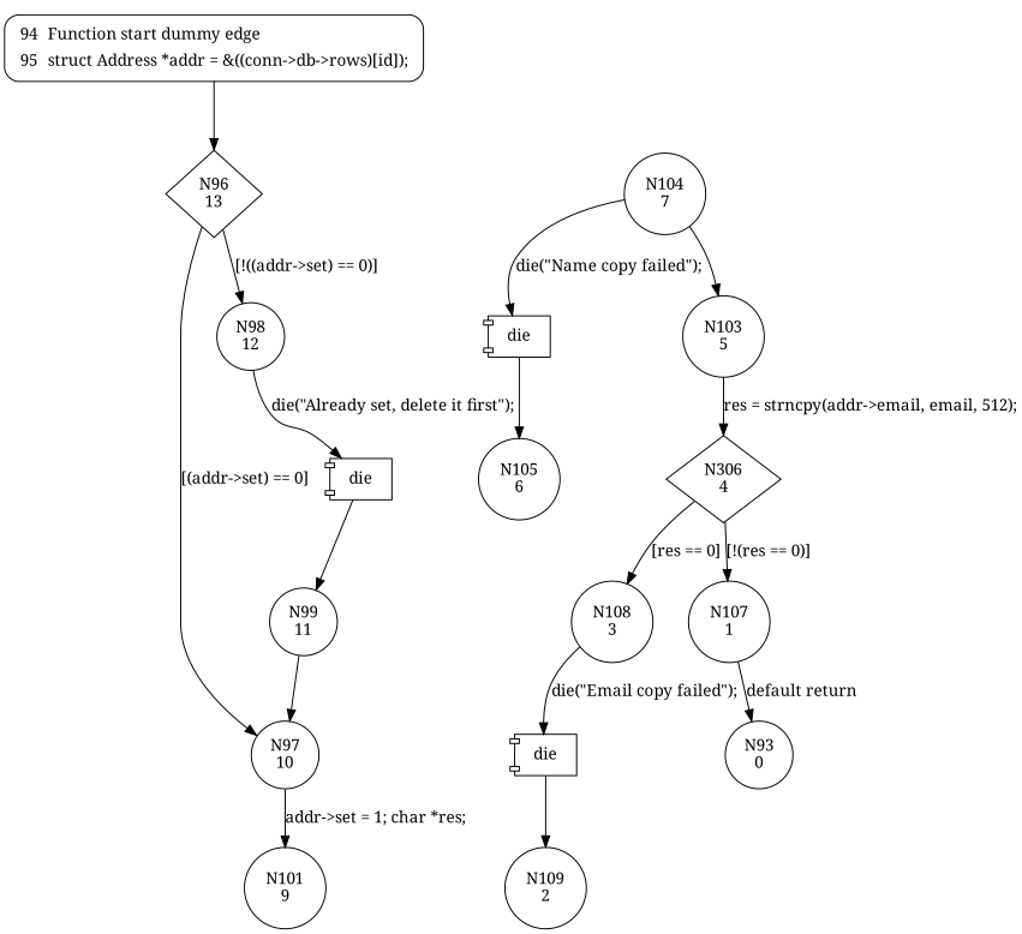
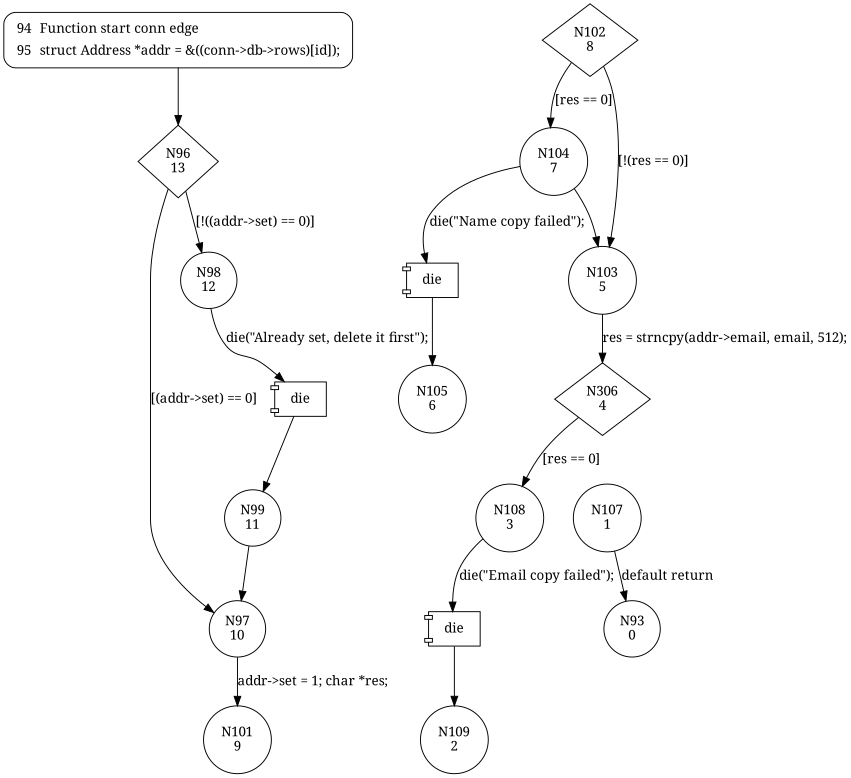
  digraph {
    fontname="Noto Serif"
    node [fontname="Noto Serif" shape=circle]
    edge [fontname="Noto Serif"]
    n1 [label="N96\n13" shape=diamond]
    n2 [label="N97\n10"]
    n3 [label="N98\n12"]
    n4 [label="N101\n9"]
    n5 [label=die shape=component]
    n6 [label="N99\n11"]
+   n7 [label="N102\n8" shape=diamond]
    n8 [label="N104\n7"]
    n9 [label="N103\n5"]
    n10 [label=die shape=component]
    n11 [label="N306\n4" shape=diamond]
    n12 [label="N105\n6"]
    n13 [label="N108\n3"]
    n14 [label="N107\n1"]
    n15 [label=die shape=component]
    n16 [label="N93\n0"]
    n17 [label="N109\n2"]
-   n18 [fillcolor=white label=<<table border="0" cellborder="0" cellpadding="3" bgcolor="white"><tr><td align="right">94</td><td align="left">Function start dummy edge</td></tr><tr><td align="right">95</td><td align="left">struct Address *addr = &amp;((conn-&gt;db-&gt;rows)[id]);</td></tr></table>> penwidth=1 shape=Mrecord style="filled,bold"]
+   n18 [fillcolor=white label=<<table border="0" cellborder="0" cellpadding="3" bgcolor="white"><tr><td align="right">94</td><td align="left">Function start conn edge</td></tr><tr><td align="right">95</td><td align="left">struct Address *addr = &amp;((conn-&gt;db-&gt;rows)[id]);</td></tr></table>> penwidth=1 shape=Mrecord style="filled,bold"]
    n1 -> n2 [label="[(addr->set) == 0]"]
    n1 -> n3 [label="[!((addr->set) == 0)]"]
    n2 -> n4 [label="addr->set = 1; char *res;"]
    n3 -> n5 [label="die(\"Already set, delete it first\");"]
    n5 -> n6
    n6 -> n2
+   n7 -> n8 [label="[res == 0]"]
+   n7 -> n9 [label="[!(res == 0)]"]
    n8 -> n9
    n8 -> n10 [label="die(\"Name copy failed\");"]
    n9 -> n11 [label="res = strncpy(addr->email, email, 512);"]
    n10 -> n12
    n11 -> n13 [label="[res == 0]"]
-   n11 -> n14 [label="[!(res == 0)]"]
    n13 -> n15 [label="die(\"Email copy failed\");"]
    n14 -> n16 [label="default return"]
    n15 -> n17
    n18 -> n1
  }
